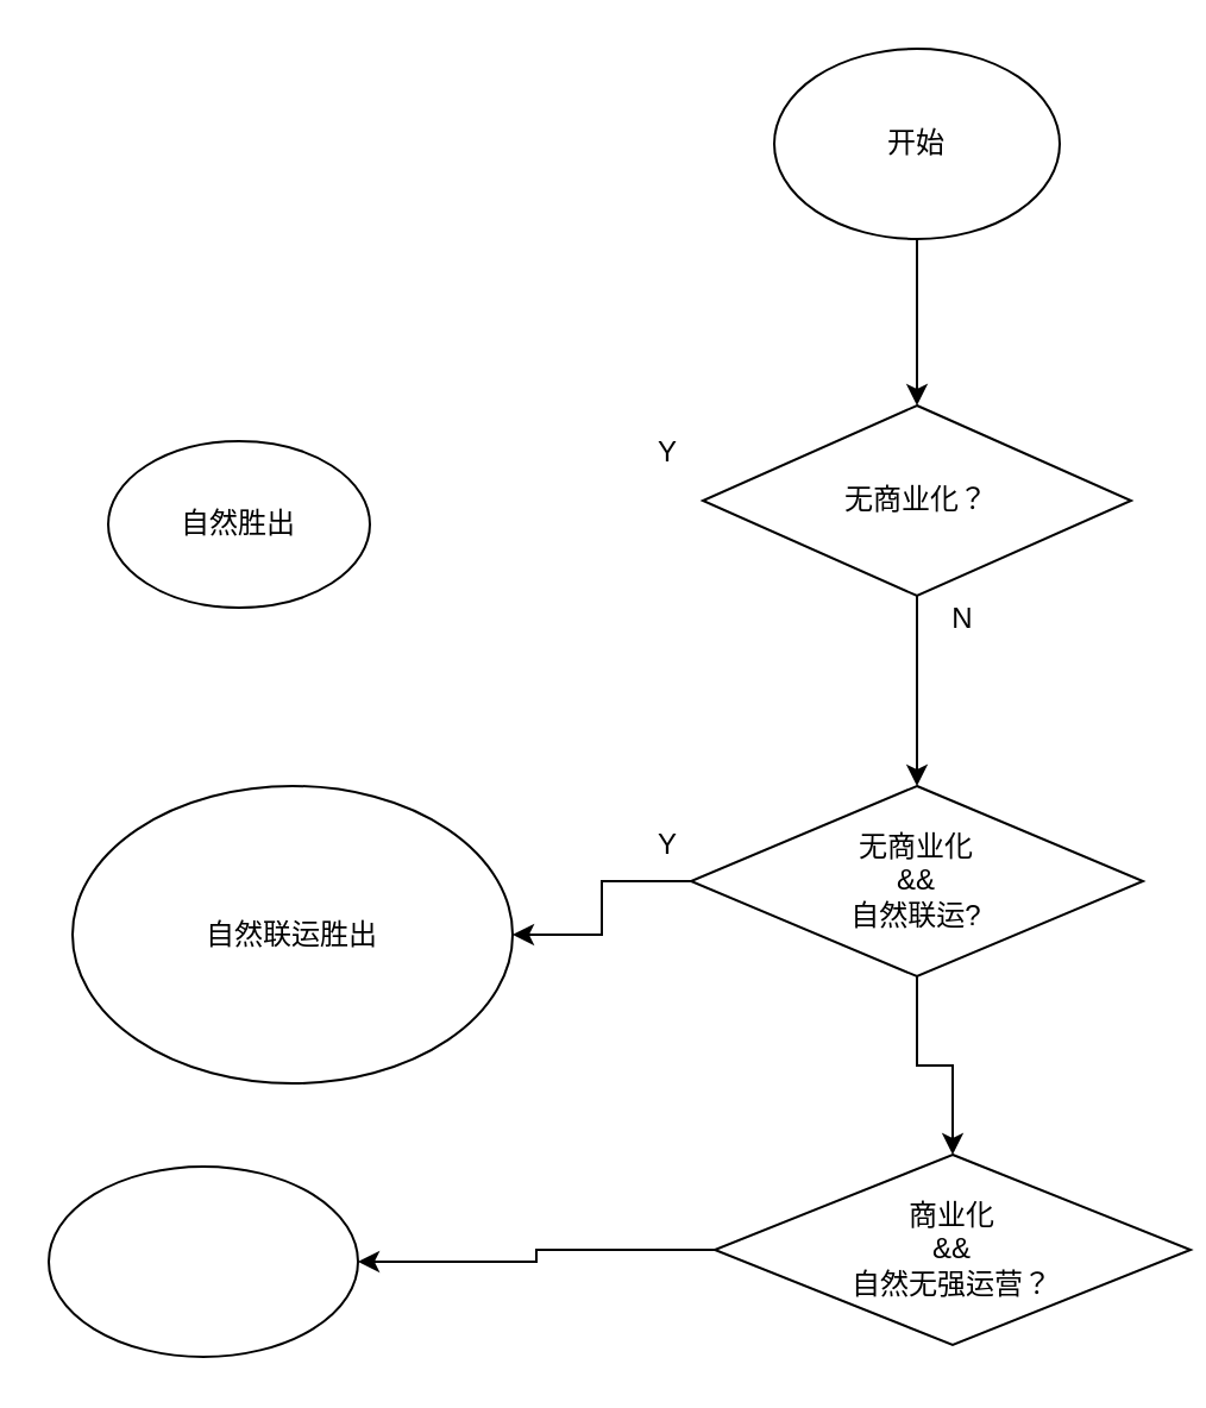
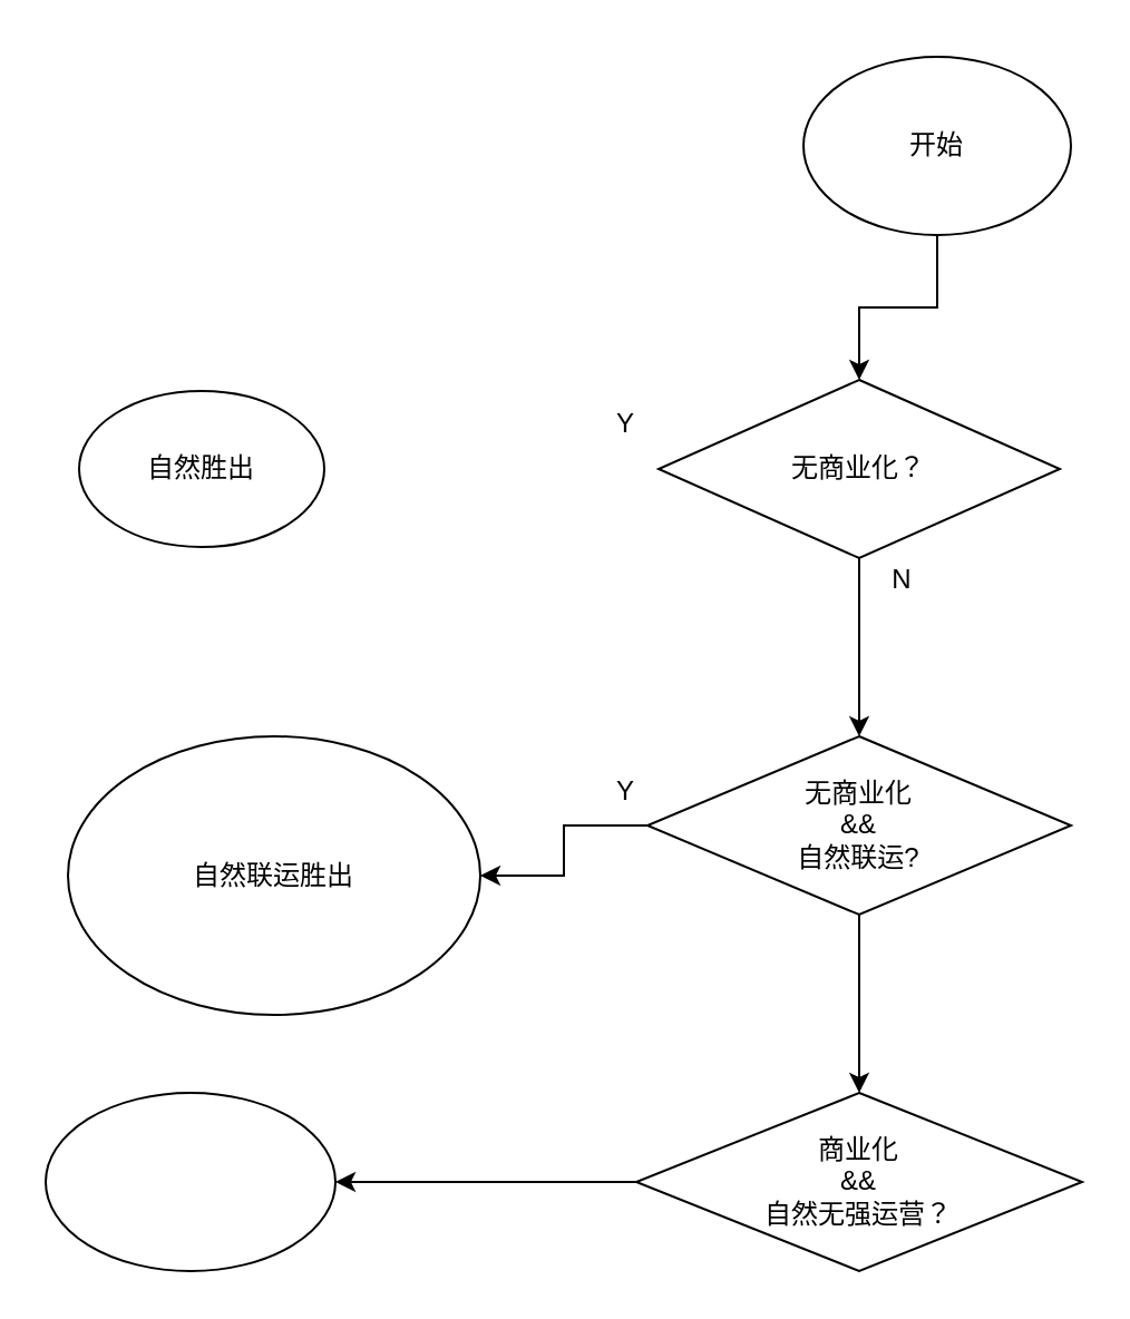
  <mxCell id="0" />
  <mxCell id="1" parent="0" />
  <mxCell id="2" value="" style="edgeStyle=orthogonalEdgeStyle;rounded=0;orthogonalLoop=1;jettySize=auto;html=1;" edge="1" parent="1" source="3" target="5"><mxGeometry relative="1" as="geometry" /></mxCell>
- <mxCell id="3" value="开始" style="ellipse;whiteSpace=wrap;html=1;" vertex="1" parent="1"><mxGeometry x="325" y="20" width="120" height="80" as="geometry" /></mxCell>
+ <mxCell id="3" value="开始" style="ellipse;whiteSpace=wrap;html=1;" vertex="1" parent="1"><mxGeometry x="360" y="25" width="120" height="80" as="geometry" /></mxCell>
  <mxCell id="4" value="" style="edgeStyle=orthogonalEdgeStyle;rounded=0;orthogonalLoop=1;jettySize=auto;html=1;" edge="1" parent="1" source="5" target="9"><mxGeometry relative="1" as="geometry" /></mxCell>
  <mxCell id="5" value="无商业化？" style="rhombus;whiteSpace=wrap;html=1;" vertex="1" parent="1"><mxGeometry x="295" y="170" width="180" height="80" as="geometry" /></mxCell>
- <mxCell id="6" value="自然胜出" style="ellipse;whiteSpace=wrap;html=1;" vertex="1" parent="1"><mxGeometry x="45" y="185" width="110" height="70" as="geometry" /></mxCell>
+ <mxCell id="6" value="自然胜出" style="ellipse;whiteSpace=wrap;html=1;" vertex="1" parent="1"><mxGeometry x="35" y="175" width="110" height="70" as="geometry" /></mxCell>
  <mxCell id="7" value="" style="edgeStyle=orthogonalEdgeStyle;rounded=0;orthogonalLoop=1;jettySize=auto;html=1;" edge="1" parent="1" source="9" target="10"><mxGeometry relative="1" as="geometry" /></mxCell>
  <mxCell id="8" value="" style="edgeStyle=orthogonalEdgeStyle;rounded=0;orthogonalLoop=1;jettySize=auto;html=1;" edge="1" parent="1" source="9" target="15"><mxGeometry relative="1" as="geometry" /></mxCell>
  <mxCell id="9" value="无商业化&lt;br&gt;&amp;amp;&amp;amp;&lt;br&gt;自然联运?" style="rhombus;whiteSpace=wrap;html=1;" vertex="1" parent="1"><mxGeometry x="290" y="330" width="190" height="80" as="geometry" /></mxCell>
  <mxCell id="10" value="自然联运胜出" style="ellipse;whiteSpace=wrap;html=1;" vertex="1" parent="1"><mxGeometry x="30" y="330" width="185" height="125" as="geometry" /></mxCell>
  <mxCell id="11" value="Y" style="text;html=1;align=center;verticalAlign=middle;resizable=0;points=[];autosize=1;strokeColor=none;fillColor=none;" vertex="1" parent="1"><mxGeometry x="265" y="175" width="30" height="30" as="geometry" /></mxCell>
  <mxCell id="12" value="Y" style="text;html=1;align=center;verticalAlign=middle;resizable=0;points=[];autosize=1;strokeColor=none;fillColor=none;" vertex="1" parent="1"><mxGeometry x="265" y="340" width="30" height="30" as="geometry" /></mxCell>
  <mxCell id="13" value="N" style="text;html=1;align=center;verticalAlign=middle;resizable=0;points=[];autosize=1;strokeColor=none;fillColor=none;" vertex="1" parent="1"><mxGeometry x="389" y="245" width="30" height="30" as="geometry" /></mxCell>
  <mxCell id="14" value="" style="edgeStyle=orthogonalEdgeStyle;rounded=0;orthogonalLoop=1;jettySize=auto;html=1;" edge="1" parent="1" source="15" target="16"><mxGeometry relative="1" as="geometry" /></mxCell>
- <mxCell id="15" value="商业化&lt;br&gt;&amp;amp;&amp;amp;&lt;br&gt;自然无强运营？" style="rhombus;whiteSpace=wrap;html=1;" vertex="1" parent="1"><mxGeometry x="300" y="485" width="200" height="80" as="geometry" /></mxCell>
+ <mxCell id="15" value="商业化&lt;br&gt;&amp;amp;&amp;amp;&lt;br&gt;自然无强运营？" style="rhombus;whiteSpace=wrap;html=1;" vertex="1" parent="1"><mxGeometry x="285" y="490" width="200" height="80" as="geometry" /></mxCell>
  <mxCell id="16" value="" style="ellipse;whiteSpace=wrap;html=1;" vertex="1" parent="1"><mxGeometry x="20" y="490" width="130" height="80" as="geometry" /></mxCell>
